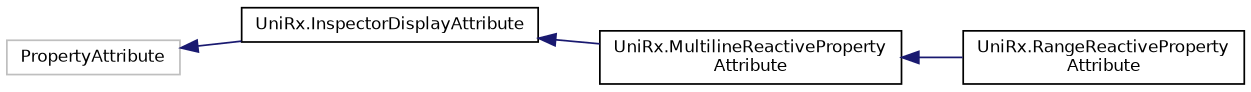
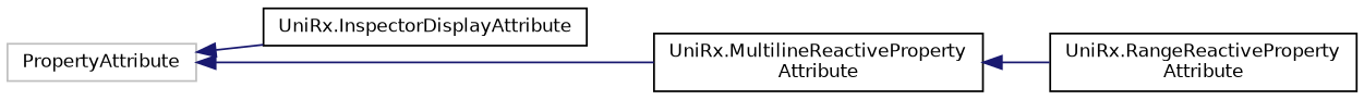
  digraph {
    rankdir=LR
    node [color=black fillcolor=white fontname=Helvetica fontsize=10 shape=record style=filled]
    edge [color=midnightblue dir=back fontname=Helvetica fontsize=10 labelfontname=Helvetica labelfontsize=10 style=solid]
    n1 [color=grey75 height=0.2 label=PropertyAttribute width=0.4]
    n2 [height=0.2 label="UniRx.InspectorDisplayAttribute" width=0.4]
    n3 [height=0.2 label="UniRx.MultilineReactiveProperty\lAttribute" width=0.4]
    n4 [height=0.2 label="UniRx.RangeReactiveProperty\lAttribute" width=0.4]
    n1 -> n2
-   n2 -> n3
+   n1 -> n3
    n3 -> n4
  }
